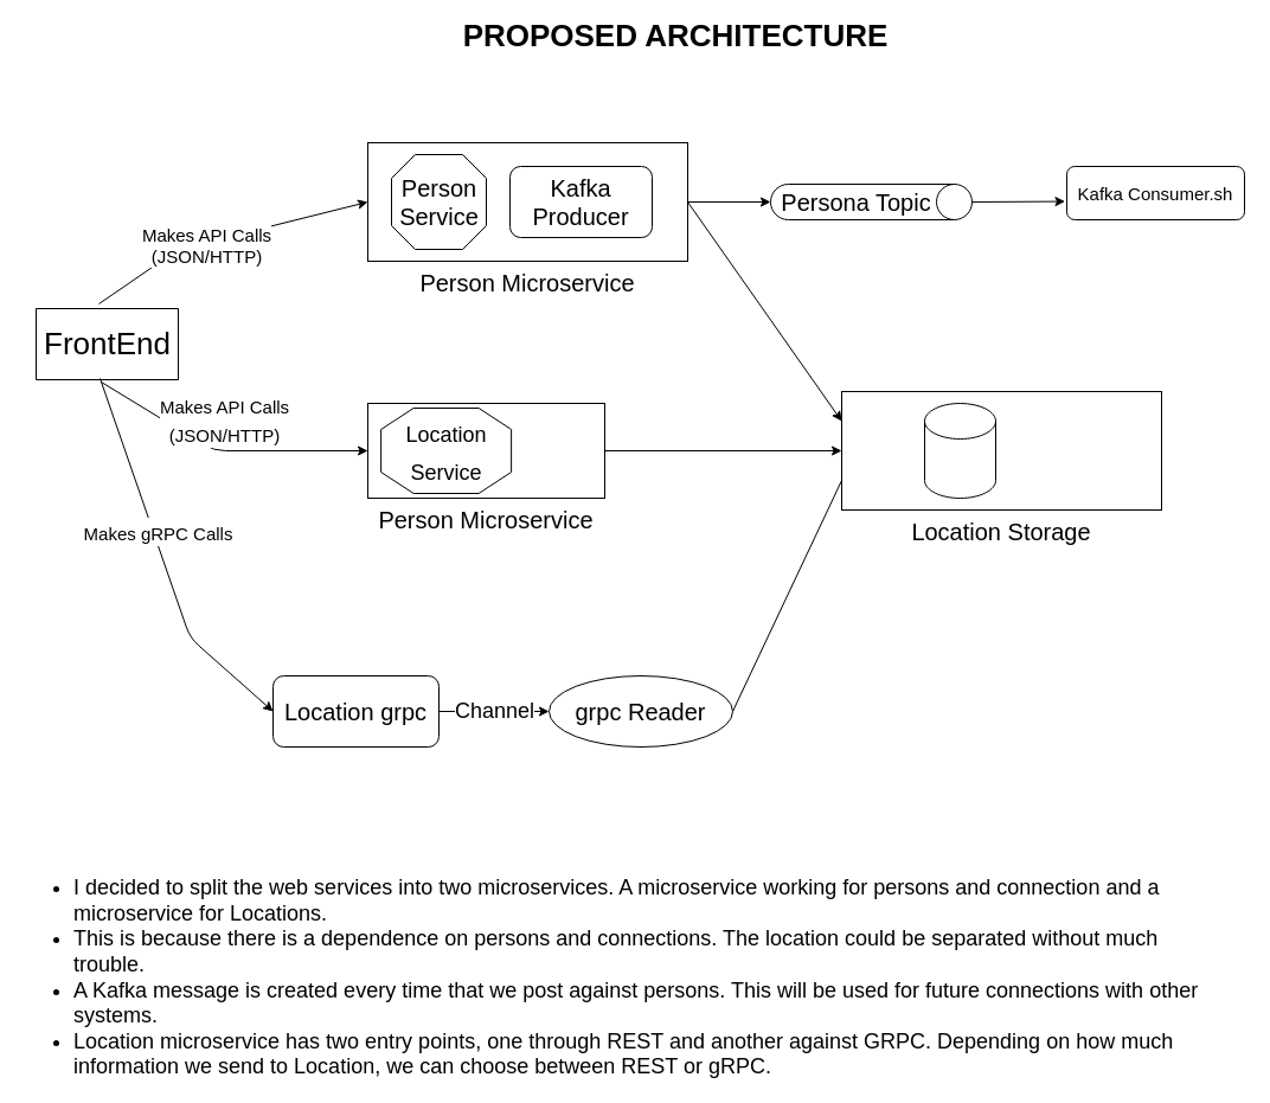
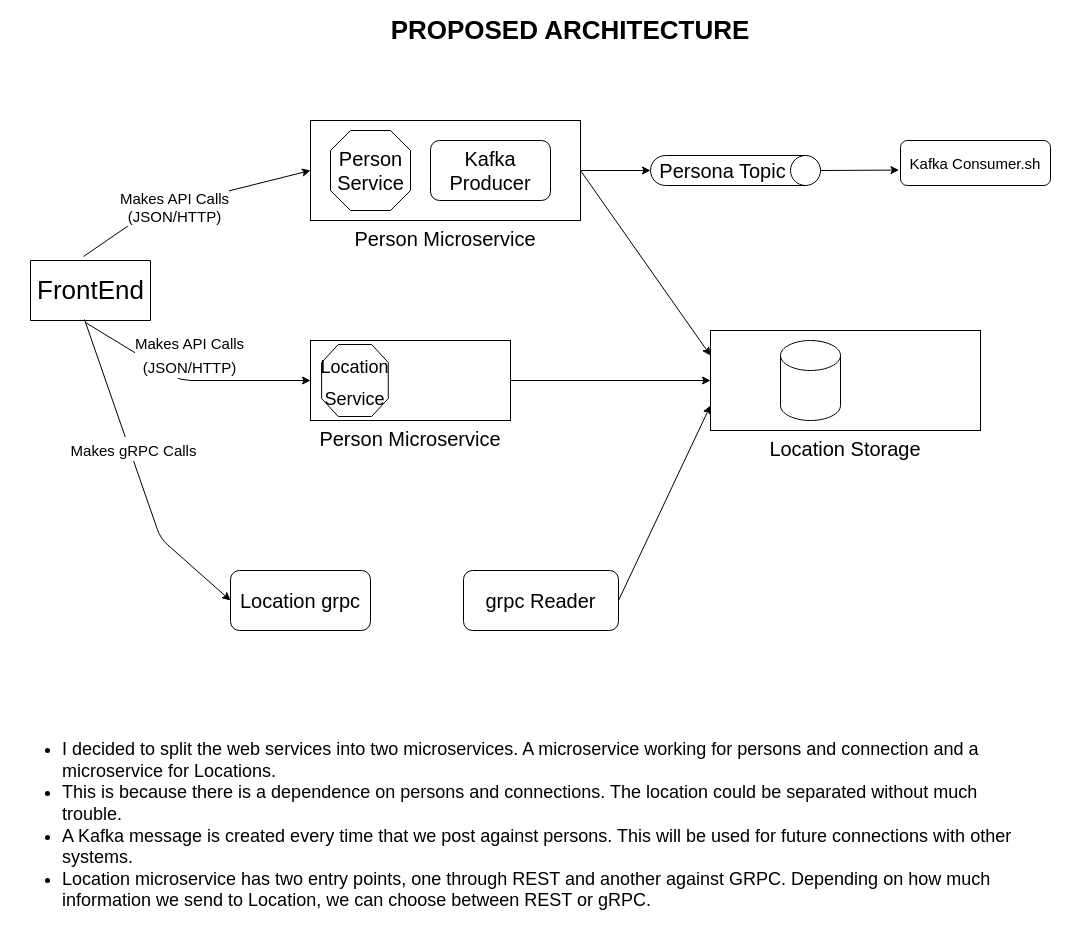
  <mxCell id="0" />
  <mxCell id="1" parent="0" />
  <mxCell id="2" value="Person Microservice" style="rounded=0;whiteSpace=wrap;html=1;fontSize=20;labelPosition=center;verticalLabelPosition=bottom;align=center;verticalAlign=top;" vertex="1" parent="1"><mxGeometry x="310" y="120" width="270" height="100" as="geometry" /></mxCell>
  <mxCell id="3" value="FrontEnd" style="verticalLabelPosition=middle;verticalAlign=middle;html=1;shape=mxgraph.basic.rect;fillColor2=none;strokeWidth=1;size=20;indent=5;fontSize=26;labelPosition=center;align=center;" parent="1" vertex="1"><mxGeometry x="30" y="260" width="120" height="60" as="geometry" /></mxCell>
  <mxCell id="4" value="PROPOSED ARCHITECTURE" style="text;html=1;strokeColor=none;fillColor=none;align=center;verticalAlign=middle;whiteSpace=wrap;rounded=0;fontSize=26;fontStyle=1" parent="1" vertex="1"><mxGeometry x="185" y="20" width="770" height="20" as="geometry" /></mxCell>
  <mxCell id="5" value="" style="endArrow=classic;html=1;fontSize=26;exitX=0.442;exitY=-0.067;exitDx=0;exitDy=0;exitPerimeter=0;entryX=0;entryY=0.5;entryDx=0;entryDy=0;" parent="1" source="3" target="2" edge="1"><mxGeometry width="50" height="50" relative="1" as="geometry"><mxPoint x="70" y="220.15" as="sourcePoint" /><mxPoint x="300" y="210" as="targetPoint" /><Array as="points"><mxPoint x="150" y="210" /></Array></mxGeometry></mxCell>
  <mxCell id="6" value="Makes API Calls&lt;br style=&quot;font-size: 15px;&quot;&gt;(JSON/HTTP)" style="edgeLabel;html=1;align=center;verticalAlign=middle;resizable=0;points=[];fontSize=15;" parent="5" vertex="1" connectable="0"><mxGeometry x="-0.145" y="-2" relative="1" as="geometry"><mxPoint as="offset" /></mxGeometry></mxCell>
  <mxCell id="7" value="&lt;font style=&quot;font-size: 20px;&quot;&gt;Person &lt;br style=&quot;font-size: 20px;&quot;&gt;Service&lt;/font&gt;" style="verticalLabelPosition=middle;verticalAlign=middle;html=1;shape=mxgraph.basic.polygon;polyCoords=[[0.25,0],[0.75,0],[1,0.25],[1,0.75],[0.75,1],[0.25,1],[0,0.75],[0,0.25]];polyline=0;fontSize=20;labelPosition=center;align=center;" parent="1" vertex="1"><mxGeometry x="330" y="130" width="80" height="80" as="geometry" /></mxCell>
  <mxCell id="8" value="Kafka Consumer.sh" style="rounded=1;whiteSpace=wrap;html=1;fontSize=15;" parent="1" vertex="1"><mxGeometry x="900" y="140" width="150" height="45" as="geometry" /></mxCell>
  <mxCell id="9" value="" style="endArrow=classic;html=1;fontSize=26;exitX=0.458;exitY=1.033;exitDx=0;exitDy=0;exitPerimeter=0;entryX=0;entryY=0.5;entryDx=0;entryDy=0;" parent="1" source="3" target="19" edge="1"><mxGeometry width="50" height="50" relative="1" as="geometry"><mxPoint x="153.12" y="412.28" as="sourcePoint" /><mxPoint x="350" y="430" as="targetPoint" /><Array as="points"><mxPoint x="180" y="380" /></Array></mxGeometry></mxCell>
  <mxCell id="10" value="&lt;span style=&quot;font-size: 15px&quot;&gt;Makes API Calls&lt;/span&gt;&lt;br style=&quot;font-size: 15px&quot;&gt;&lt;span style=&quot;font-size: 15px&quot;&gt;(JSON/HTTP)&lt;br&gt;&lt;/span&gt;" style="edgeLabel;html=1;align=center;verticalAlign=middle;resizable=0;points=[];fontSize=20;" vertex="1" connectable="0" parent="9"><mxGeometry x="-0.164" y="4" relative="1" as="geometry"><mxPoint x="15" y="-19" as="offset" /></mxGeometry></mxCell>
  <mxCell id="11" value="Location grpc" style="rounded=1;whiteSpace=wrap;html=1;fontSize=20;" parent="1" vertex="1"><mxGeometry x="230" y="570" width="140" height="60" as="geometry" /></mxCell>
- <mxCell id="12" value="Channel" style="endArrow=classic;html=1;fontSize=18;exitX=1;exitY=0.5;exitDx=0;exitDy=0;entryX=0;entryY=0.5;entryDx=0;entryDy=0;" parent="1" source="11" edge="1" target="13"><mxGeometry width="50" height="50" relative="1" as="geometry"><mxPoint x="290" y="730" as="sourcePoint" /><mxPoint x="370" y="730" as="targetPoint" /></mxGeometry></mxCell>
- <mxCell id="13" value="grpc Reader" style="ellipse;whiteSpace=wrap;html=1;fontSize=20;" parent="1" vertex="1"><mxGeometry x="463" y="570" width="155" height="60" as="geometry" /></mxCell>
+ <mxCell id="13" value="grpc Reader" style="rounded=1;whiteSpace=wrap;html=1;fontSize=20;" parent="1" vertex="1"><mxGeometry x="463" y="570" width="155" height="60" as="geometry" /></mxCell>
  <mxCell id="14" value="Kafka Producer" style="rounded=1;whiteSpace=wrap;html=1;fontSize=20;" vertex="1" parent="1"><mxGeometry x="430" y="140" width="120" height="60" as="geometry" /></mxCell>
  <mxCell id="15" value="Persona Topic" style="shape=cylinder3;boundedLbl=1;backgroundOutline=1;size=15;fontSize=20;rotation=90;whiteSpace=wrap;html=1;verticalAlign=middle;horizontal=0;" vertex="1" parent="1"><mxGeometry x="720" y="85" width="30" height="170" as="geometry" /></mxCell>
  <mxCell id="16" value="" style="endArrow=classic;html=1;rounded=0;fontSize=20;exitX=1;exitY=0.5;exitDx=0;exitDy=0;" edge="1" parent="1" source="2" target="15"><mxGeometry width="50" height="50" relative="1" as="geometry"><mxPoint x="660" y="270" as="sourcePoint" /><mxPoint x="710" y="220" as="targetPoint" /></mxGeometry></mxCell>
  <mxCell id="17" value="" style="endArrow=classic;html=1;rounded=0;fontSize=20;exitX=0.5;exitY=0;exitDx=0;exitDy=0;exitPerimeter=0;entryX=-0.01;entryY=0.657;entryDx=0;entryDy=0;entryPerimeter=0;" edge="1" parent="1" source="15" target="8"><mxGeometry width="50" height="50" relative="1" as="geometry"><mxPoint x="820" y="240" as="sourcePoint" /><mxPoint x="890" y="240" as="targetPoint" /></mxGeometry></mxCell>
  <mxCell id="18" value="" style="group;fontSize=10;" vertex="1" connectable="0" parent="1"><mxGeometry x="310" y="340" width="200" height="80" as="geometry" /></mxCell>
  <mxCell id="19" value="Person Microservice" style="rounded=0;whiteSpace=wrap;html=1;fontSize=20;labelPosition=center;verticalLabelPosition=bottom;align=center;verticalAlign=top;" vertex="1" parent="18"><mxGeometry width="200" height="80" as="geometry" /></mxCell>
- <mxCell id="20" value="&lt;font style=&quot;font-size: 18px&quot;&gt;Location &lt;br&gt;Service&lt;/font&gt;" style="verticalLabelPosition=middle;verticalAlign=middle;html=1;shape=mxgraph.basic.polygon;polyCoords=[[0.25,0],[0.75,0],[1,0.25],[1,0.75],[0.75,1],[0.25,1],[0,0.75],[0,0.25]];polyline=0;fontSize=26;labelPosition=center;align=center;" parent="18" vertex="1"><mxGeometry x="11.111" y="4" width="110" height="72" as="geometry" /></mxCell>
+ <mxCell id="20" value="&lt;font style=&quot;font-size: 18px&quot;&gt;Location &lt;br&gt;Service&lt;/font&gt;" style="verticalLabelPosition=middle;verticalAlign=middle;html=1;shape=mxgraph.basic.polygon;polyCoords=[[0.25,0],[0.75,0],[1,0.25],[1,0.75],[0.75,1],[0.25,1],[0,0.75],[0,0.25]];polyline=0;fontSize=26;labelPosition=center;align=center;" parent="18" vertex="1"><mxGeometry x="11.111" y="4" width="66.667" height="72" as="geometry" /></mxCell>
  <mxCell id="21" value="" style="endArrow=classic;html=1;fontSize=26;exitX=0.45;exitY=0.983;exitDx=0;exitDy=0;exitPerimeter=0;entryX=0;entryY=0.5;entryDx=0;entryDy=0;" edge="1" parent="1" source="3" target="11"><mxGeometry width="50" height="50" relative="1" as="geometry"><mxPoint x="74.96" y="450" as="sourcePoint" /><mxPoint x="280" y="568" as="targetPoint" /><Array as="points"><mxPoint x="160" y="538.02" /></Array></mxGeometry></mxCell>
  <mxCell id="22" value="&lt;span style=&quot;font-size: 15px&quot;&gt;Makes gRPC Calls&lt;br&gt;&lt;/span&gt;" style="edgeLabel;html=1;align=center;verticalAlign=middle;resizable=0;points=[];fontSize=20;" vertex="1" connectable="0" parent="21"><mxGeometry x="-0.164" y="4" relative="1" as="geometry"><mxPoint y="1" as="offset" /></mxGeometry></mxCell>
  <mxCell id="23" value="" style="group" vertex="1" connectable="0" parent="1"><mxGeometry x="710" y="330" width="270" height="100" as="geometry" /></mxCell>
  <mxCell id="24" value="Location Storage" style="rounded=0;whiteSpace=wrap;html=1;fontSize=20;labelPosition=center;verticalLabelPosition=bottom;align=center;verticalAlign=top;" vertex="1" parent="23"><mxGeometry width="270" height="100" as="geometry" /></mxCell>
  <mxCell id="25" value="" style="shape=cylinder3;whiteSpace=wrap;html=1;boundedLbl=1;backgroundOutline=1;size=15;fontSize=20;" vertex="1" parent="23"><mxGeometry x="70" y="10" width="60" height="80" as="geometry" /></mxCell>
  <mxCell id="26" value="" style="endArrow=classic;html=1;rounded=0;fontSize=20;exitX=1;exitY=0.5;exitDx=0;exitDy=0;entryX=0;entryY=0.25;entryDx=0;entryDy=0;" edge="1" parent="1" source="2" target="24"><mxGeometry width="50" height="50" relative="1" as="geometry"><mxPoint x="560" y="370" as="sourcePoint" /><mxPoint x="610" y="320" as="targetPoint" /></mxGeometry></mxCell>
  <mxCell id="27" value="" style="endArrow=classic;html=1;rounded=0;fontSize=20;entryX=0;entryY=0.5;entryDx=0;entryDy=0;exitX=1;exitY=0.5;exitDx=0;exitDy=0;" edge="1" parent="1" source="19" target="24"><mxGeometry width="50" height="50" relative="1" as="geometry"><mxPoint x="560" y="370" as="sourcePoint" /><mxPoint x="610" y="320" as="targetPoint" /></mxGeometry></mxCell>
- <mxCell id="28" value="" style="endArrow=none;html=1;rounded=0;fontSize=18;entryX=0;entryY=0.75;entryDx=0;entryDy=0;exitX=1;exitY=0.5;exitDx=0;exitDy=0;" edge="1" parent="1" source="13" target="24"><mxGeometry width="50" height="50" relative="1" as="geometry"><mxPoint x="560" y="370" as="sourcePoint" /><mxPoint x="610" y="320" as="targetPoint" /></mxGeometry></mxCell>
+ <mxCell id="28" value="" style="endArrow=classic;html=1;rounded=0;fontSize=18;entryX=0;entryY=0.75;entryDx=0;entryDy=0;exitX=1;exitY=0.5;exitDx=0;exitDy=0;" edge="1" parent="1" source="13" target="24"><mxGeometry width="50" height="50" relative="1" as="geometry"><mxPoint x="560" y="370" as="sourcePoint" /><mxPoint x="610" y="320" as="targetPoint" /></mxGeometry></mxCell>
  <mxCell id="29" value="&lt;ul&gt;&lt;li&gt;I decided to split the web services into two microservices. A microservice working for persons and connection and a microservice for Locations.&amp;nbsp;&lt;/li&gt;&lt;li&gt;This is because there is a dependence on persons and connections. The location could be separated without much trouble.&lt;/li&gt;&lt;li&gt;A Kafka message is created every time that we post against persons. This will be used for future connections with other systems.&amp;nbsp;&lt;/li&gt;&lt;li&gt;Location microservice has two entry points, one through REST and another against GRPC. Depending on how much information we send to Location, we can choose between REST or gRPC.&lt;/li&gt;&lt;/ul&gt;" style="text;html=1;strokeColor=none;fillColor=none;align=left;verticalAlign=middle;whiteSpace=wrap;rounded=0;fontSize=18;" vertex="1" parent="1"><mxGeometry x="20" y="820" width="1020" height="10" as="geometry" /></mxCell>
